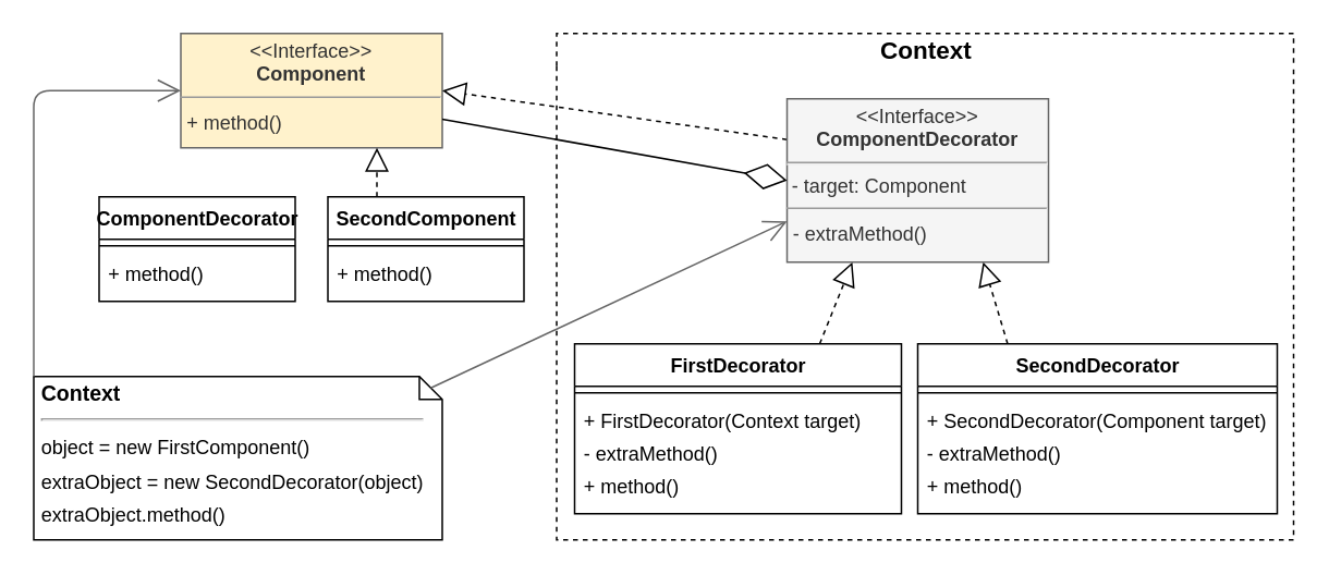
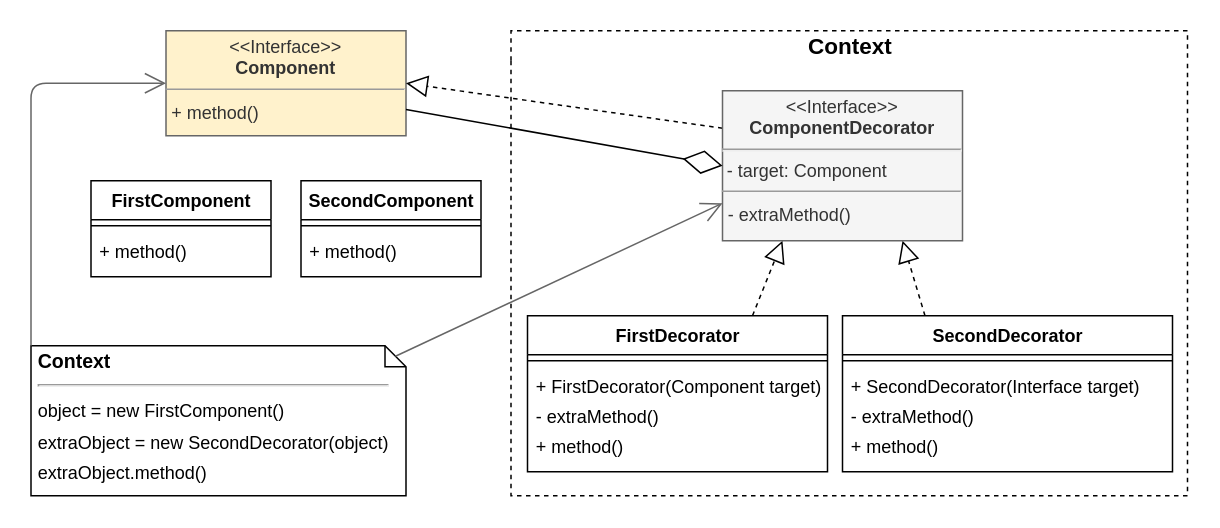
  <mxCell id="0" />
  <mxCell id="1" parent="0" />
  <mxCell id="2" value="&lt;p style=&quot;margin: 4px 0px 0px ; text-align: center ; line-height: 120%&quot;&gt;&lt;span&gt;&amp;lt;&amp;lt;Interface&amp;gt;&amp;gt;&lt;/span&gt;&lt;br&gt;&lt;b&gt;Component&lt;/b&gt;&lt;/p&gt;&lt;hr size=&quot;1&quot;&gt;&lt;p style=&quot;margin: 0px 0px 0px 4px ; line-height: 160%&quot;&gt;+ method()&lt;/p&gt;" style="verticalAlign=top;align=left;overflow=fill;fontSize=12;fontFamily=Helvetica;html=1;rounded=0;shadow=0;glass=0;comic=0;labelBackgroundColor=none;labelBorderColor=none;imageAspect=1;noLabel=0;portConstraintRotation=0;snapToPoint=0;container=1;dropTarget=1;collapsible=0;autosize=0;spacingLeft=0;spacingRight=0;fontStyle=0;fillColor=#fff2cc;strokeColor=#666666;fontColor=#333333;" parent="1" vertex="1"><mxGeometry x="110" y="20" width="160" height="70" as="geometry" /></mxCell>
  <mxCell id="3" value="" style="endArrow=block;dashed=1;endFill=0;endSize=12;html=1;fontSize=12;fontColor=#000000;entryX=1;entryY=0.5;entryDx=0;entryDy=0;exitX=0;exitY=0.25;exitDx=0;exitDy=0;" parent="1" source="7" target="2" edge="1"><mxGeometry width="160" relative="1" as="geometry"><mxPoint x="384.19" y="-3447.5" as="sourcePoint" /><mxPoint x="404" y="-3300" as="targetPoint" /></mxGeometry></mxCell>
  <mxCell id="4" value="Context" style="swimlane;html=1;horizontal=1;startSize=20;fillColor=none;strokeColor=#000000;rounded=0;comic=0;fontSize=15;dashed=1;swimlaneLine=0;shadow=0;glass=0;perimeterSpacing=0;labelBackgroundColor=none;collapsible=0;" parent="1" vertex="1"><mxGeometry x="340" y="20" width="451" height="310" as="geometry"><mxRectangle x="316" y="60" width="100" height="20" as="alternateBounds" /></mxGeometry></mxCell>
  <mxCell id="5" value="" style="endArrow=block;dashed=1;endFill=0;endSize=12;html=1;fontSize=12;fontColor=#000000;exitX=0.75;exitY=0;exitDx=0;exitDy=0;entryX=0.25;entryY=1;entryDx=0;entryDy=0;" parent="4" source="13" target="7" edge="1"><mxGeometry width="160" relative="1" as="geometry"><mxPoint x="89.38" y="190" as="sourcePoint" /><mxPoint x="114.392" y="130" as="targetPoint" /></mxGeometry></mxCell>
  <mxCell id="6" value="" style="endArrow=block;dashed=1;endFill=0;endSize=12;html=1;fontSize=12;fontColor=#000000;exitX=0.25;exitY=0;exitDx=0;exitDy=0;entryX=0.75;entryY=1;entryDx=0;entryDy=0;" parent="4" source="8" target="7" edge="1"><mxGeometry width="160" relative="1" as="geometry"><mxPoint x="269.38" y="190" as="sourcePoint" /><mxPoint x="204.798" y="130" as="targetPoint" /></mxGeometry></mxCell>
  <mxCell id="7" value="&lt;p style=&quot;margin: 4px 0px 0px ; text-align: center ; line-height: 120%&quot;&gt;&lt;span&gt;&amp;lt;&amp;lt;Interface&amp;gt;&amp;gt;&lt;/span&gt;&lt;br&gt;&lt;b&gt;ComponentDecorator&lt;/b&gt;&lt;/p&gt;&lt;hr&gt;&amp;nbsp;- target: Component&lt;br&gt;&lt;hr size=&quot;1&quot;&gt;&lt;p style=&quot;margin: 0px 0px 0px 4px ; line-height: 160%&quot;&gt;&lt;span&gt;- extraMethod()&lt;/span&gt;&lt;br&gt;&lt;/p&gt;" style="verticalAlign=top;align=left;overflow=fill;fontSize=12;fontFamily=Helvetica;html=1;rounded=0;shadow=0;glass=0;comic=0;labelBackgroundColor=none;labelBorderColor=none;imageAspect=1;noLabel=0;portConstraintRotation=0;snapToPoint=0;container=1;dropTarget=1;collapsible=0;autosize=0;spacingLeft=0;spacingRight=0;fontStyle=0;fillColor=#f5f5f5;strokeColor=#666666;fontColor=#333333;" parent="4" vertex="1"><mxGeometry x="141" y="40" width="160" height="100" as="geometry" /></mxCell>
  <mxCell id="8" value="SecondDecorator" style="swimlane;fontStyle=1;align=center;verticalAlign=top;childLayout=stackLayout;horizontal=1;startSize=26;horizontalStack=0;resizeParent=1;resizeParentMax=0;resizeLast=0;collapsible=0;marginBottom=0;rounded=0;shadow=0;glass=0;comic=0;strokeWidth=1;fontSize=12;labelBackgroundColor=none;fillColor=#ffffff;html=1;" parent="4" vertex="1"><mxGeometry x="221" y="190" width="220" height="104" as="geometry" /></mxCell>
  <mxCell id="9" value="" style="line;strokeWidth=1;fillColor=none;align=left;verticalAlign=middle;spacingTop=-1;spacingLeft=3;spacingRight=3;rotatable=0;labelPosition=right;points=[];portConstraint=eastwest;" parent="8" vertex="1"><mxGeometry y="26" width="220" height="8" as="geometry" /></mxCell>
- <mxCell id="10" value="+ SecondDecorator(Component target)" style="text;strokeColor=none;fillColor=none;align=left;verticalAlign=top;spacingLeft=4;spacingRight=4;overflow=hidden;rotatable=0;points=[[0,0.5],[1,0.5]];portConstraint=eastwest;" parent="8" vertex="1"><mxGeometry y="34" width="220" height="20" as="geometry" /></mxCell>
+ <mxCell id="10" value="+ SecondDecorator(Interface target)" style="text;strokeColor=none;fillColor=none;align=left;verticalAlign=top;spacingLeft=4;spacingRight=4;overflow=hidden;rotatable=0;points=[[0,0.5],[1,0.5]];portConstraint=eastwest;" parent="8" vertex="1"><mxGeometry y="34" width="220" height="20" as="geometry" /></mxCell>
  <mxCell id="11" value="- extraMethod()" style="text;strokeColor=none;fillColor=none;align=left;verticalAlign=top;spacingLeft=4;spacingRight=4;overflow=hidden;rotatable=0;points=[[0,0.5],[1,0.5]];portConstraint=eastwest;" parent="8" vertex="1"><mxGeometry y="54" width="220" height="20" as="geometry" /></mxCell>
  <mxCell id="12" value="+ method()" style="text;strokeColor=none;fillColor=none;align=left;verticalAlign=top;spacingLeft=4;spacingRight=4;overflow=hidden;rotatable=0;points=[[0,0.5],[1,0.5]];portConstraint=eastwest;" parent="8" vertex="1"><mxGeometry y="74" width="220" height="30" as="geometry" /></mxCell>
  <mxCell id="13" value="FirstDecorator" style="swimlane;fontStyle=1;align=center;verticalAlign=top;childLayout=stackLayout;horizontal=1;startSize=26;horizontalStack=0;resizeParent=1;resizeParentMax=0;resizeLast=0;collapsible=0;marginBottom=0;rounded=0;shadow=0;glass=0;comic=0;strokeWidth=1;fontSize=12;labelBackgroundColor=none;fillColor=#ffffff;html=1;" parent="4" vertex="1"><mxGeometry x="11" y="190" width="200" height="104" as="geometry" /></mxCell>
  <mxCell id="14" value="" style="line;strokeWidth=1;fillColor=none;align=left;verticalAlign=middle;spacingTop=-1;spacingLeft=3;spacingRight=3;rotatable=0;labelPosition=right;points=[];portConstraint=eastwest;" parent="13" vertex="1"><mxGeometry y="26" width="200" height="8" as="geometry" /></mxCell>
- <mxCell id="15" value="+ FirstDecorator(Context target)" style="text;strokeColor=none;fillColor=none;align=left;verticalAlign=top;spacingLeft=4;spacingRight=4;overflow=hidden;rotatable=0;points=[[0,0.5],[1,0.5]];portConstraint=eastwest;" parent="13" vertex="1"><mxGeometry y="34" width="200" height="20" as="geometry" /></mxCell>
+ <mxCell id="15" value="+ FirstDecorator(Component target)" style="text;strokeColor=none;fillColor=none;align=left;verticalAlign=top;spacingLeft=4;spacingRight=4;overflow=hidden;rotatable=0;points=[[0,0.5],[1,0.5]];portConstraint=eastwest;" parent="13" vertex="1"><mxGeometry y="34" width="200" height="20" as="geometry" /></mxCell>
  <mxCell id="16" value="- extraMethod()" style="text;strokeColor=none;fillColor=none;align=left;verticalAlign=top;spacingLeft=4;spacingRight=4;overflow=hidden;rotatable=0;points=[[0,0.5],[1,0.5]];portConstraint=eastwest;" parent="13" vertex="1"><mxGeometry y="54" width="200" height="20" as="geometry" /></mxCell>
  <mxCell id="17" value="+ method()" style="text;strokeColor=none;fillColor=none;align=left;verticalAlign=top;spacingLeft=4;spacingRight=4;overflow=hidden;rotatable=0;points=[[0,0.5],[1,0.5]];portConstraint=eastwest;" parent="13" vertex="1"><mxGeometry y="74" width="200" height="30" as="geometry" /></mxCell>
- <mxCell id="18" value="" style="endArrow=block;dashed=1;endFill=0;endSize=12;html=1;fontSize=12;fontColor=#000000;exitX=0.25;exitY=0;exitDx=0;exitDy=0;entryX=0.75;entryY=1;entryDx=0;entryDy=0;" parent="1" source="26" target="2" edge="1"><mxGeometry width="160" relative="1" as="geometry"><mxPoint x="190.75" y="120" as="sourcePoint" /><mxPoint x="377" y="-3450" as="targetPoint" /></mxGeometry></mxCell>
  <mxCell id="19" value="&lt;p style=&quot;line-height: 20%&quot;&gt;Context&lt;br&gt;&lt;/p&gt;&lt;hr&gt;&lt;span style=&quot;font-size: 12px ; font-weight: 400 ; line-height: 170%&quot;&gt;object = new FirstComponent()&lt;br&gt;&lt;/span&gt;&lt;font style=&quot;font-size: 12px&quot;&gt;&lt;span style=&quot;font-weight: normal ; line-height: 170%&quot;&gt;extraObject = new SecondDecorator(object)&lt;br&gt;&lt;/span&gt;&lt;span style=&quot;font-weight: normal ; line-height: 170%&quot;&gt;extraObject.method()&lt;/span&gt;&lt;/font&gt;&lt;br&gt;&lt;p&gt;&lt;/p&gt;" style="shape=note;size=14;verticalAlign=top;align=left;spacingTop=-13;rounded=0;shadow=0;glass=0;comic=0;strokeColor=#000000;fillColor=none;fontSize=13;fontStyle=1;labelBorderColor=none;whiteSpace=wrap;html=1;spacingLeft=0;spacingBottom=0;spacingRight=0;spacing=5;labelBackgroundColor=none;" parent="1" vertex="1"><mxGeometry x="20" y="230" width="250" height="100" as="geometry" /></mxCell>
  <mxCell id="20" value="" style="endArrow=open;endFill=1;endSize=12;html=1;exitX=0;exitY=0;exitDx=243;exitDy=7;exitPerimeter=0;entryX=0;entryY=0.75;entryDx=0;entryDy=0;strokeColor=#666666;" parent="1" source="19" target="7" edge="1"><mxGeometry width="160" relative="1" as="geometry"><mxPoint x="349" y="-3420" as="sourcePoint" /><mxPoint x="509" y="-3420" as="targetPoint" /></mxGeometry></mxCell>
  <mxCell id="21" value="" style="endArrow=open;endFill=1;endSize=12;html=1;entryX=0;entryY=0.5;entryDx=0;entryDy=0;strokeColor=#666666;exitX=0;exitY=0;exitDx=0;exitDy=0;exitPerimeter=0;" parent="1" source="19" target="2" edge="1"><mxGeometry width="160" relative="1" as="geometry"><mxPoint x="168" y="210" as="sourcePoint" /><mxPoint x="509" y="-3420" as="targetPoint" /><Array as="points"><mxPoint x="20" y="55" /></Array></mxGeometry></mxCell>
  <mxCell id="22" value="" style="endArrow=diamondThin;endFill=0;endSize=24;html=1;entryX=0;entryY=0.5;entryDx=0;entryDy=0;exitX=1;exitY=0.75;exitDx=0;exitDy=0;" parent="1" source="2" target="7" edge="1"><mxGeometry width="160" relative="1" as="geometry"><mxPoint x="299" y="220" as="sourcePoint" /><mxPoint x="459" y="220" as="targetPoint" /></mxGeometry></mxCell>
- <mxCell id="23" value="ComponentDecorator" style="swimlane;fontStyle=1;align=center;verticalAlign=top;childLayout=stackLayout;horizontal=1;startSize=26;horizontalStack=0;resizeParent=1;resizeParentMax=0;resizeLast=0;collapsible=0;marginBottom=0;rounded=0;shadow=0;glass=0;comic=0;strokeWidth=1;fontSize=12;labelBackgroundColor=none;fillColor=#ffffff;html=1;" parent="1" vertex="1"><mxGeometry x="60" y="120" width="120" height="64" as="geometry" /></mxCell>
+ <mxCell id="23" value="FirstComponent" style="swimlane;fontStyle=1;align=center;verticalAlign=top;childLayout=stackLayout;horizontal=1;startSize=26;horizontalStack=0;resizeParent=1;resizeParentMax=0;resizeLast=0;collapsible=0;marginBottom=0;rounded=0;shadow=0;glass=0;comic=0;strokeWidth=1;fontSize=12;labelBackgroundColor=none;fillColor=#ffffff;html=1;" parent="1" vertex="1"><mxGeometry x="60" y="120" width="120" height="64" as="geometry" /></mxCell>
  <mxCell id="24" value="" style="line;strokeWidth=1;fillColor=none;align=left;verticalAlign=middle;spacingTop=-1;spacingLeft=3;spacingRight=3;rotatable=0;labelPosition=right;points=[];portConstraint=eastwest;" parent="23" vertex="1"><mxGeometry y="26" width="120" height="8" as="geometry" /></mxCell>
  <mxCell id="25" value="+ method()" style="text;strokeColor=none;fillColor=none;align=left;verticalAlign=top;spacingLeft=4;spacingRight=4;overflow=hidden;rotatable=0;points=[[0,0.5],[1,0.5]];portConstraint=eastwest;" parent="23" vertex="1"><mxGeometry y="34" width="120" height="30" as="geometry" /></mxCell>
  <mxCell id="26" value="SecondComponent" style="swimlane;fontStyle=1;align=center;verticalAlign=top;childLayout=stackLayout;horizontal=1;startSize=26;horizontalStack=0;resizeParent=1;resizeParentMax=0;resizeLast=0;collapsible=0;marginBottom=0;rounded=0;shadow=0;glass=0;comic=0;strokeWidth=1;fontSize=12;labelBackgroundColor=none;fillColor=#ffffff;html=1;" parent="1" vertex="1"><mxGeometry x="200" y="120" width="120" height="64" as="geometry"><mxRectangle x="217" y="3700" width="140" height="26" as="alternateBounds" /></mxGeometry></mxCell>
  <mxCell id="27" value="" style="line;strokeWidth=1;fillColor=none;align=left;verticalAlign=middle;spacingTop=-1;spacingLeft=3;spacingRight=3;rotatable=0;labelPosition=right;points=[];portConstraint=eastwest;" parent="26" vertex="1"><mxGeometry y="26" width="120" height="8" as="geometry" /></mxCell>
  <mxCell id="28" value="+ method()" style="text;strokeColor=none;fillColor=none;align=left;verticalAlign=top;spacingLeft=4;spacingRight=4;overflow=hidden;rotatable=0;points=[[0,0.5],[1,0.5]];portConstraint=eastwest;" parent="26" vertex="1"><mxGeometry y="34" width="120" height="30" as="geometry" /></mxCell>
